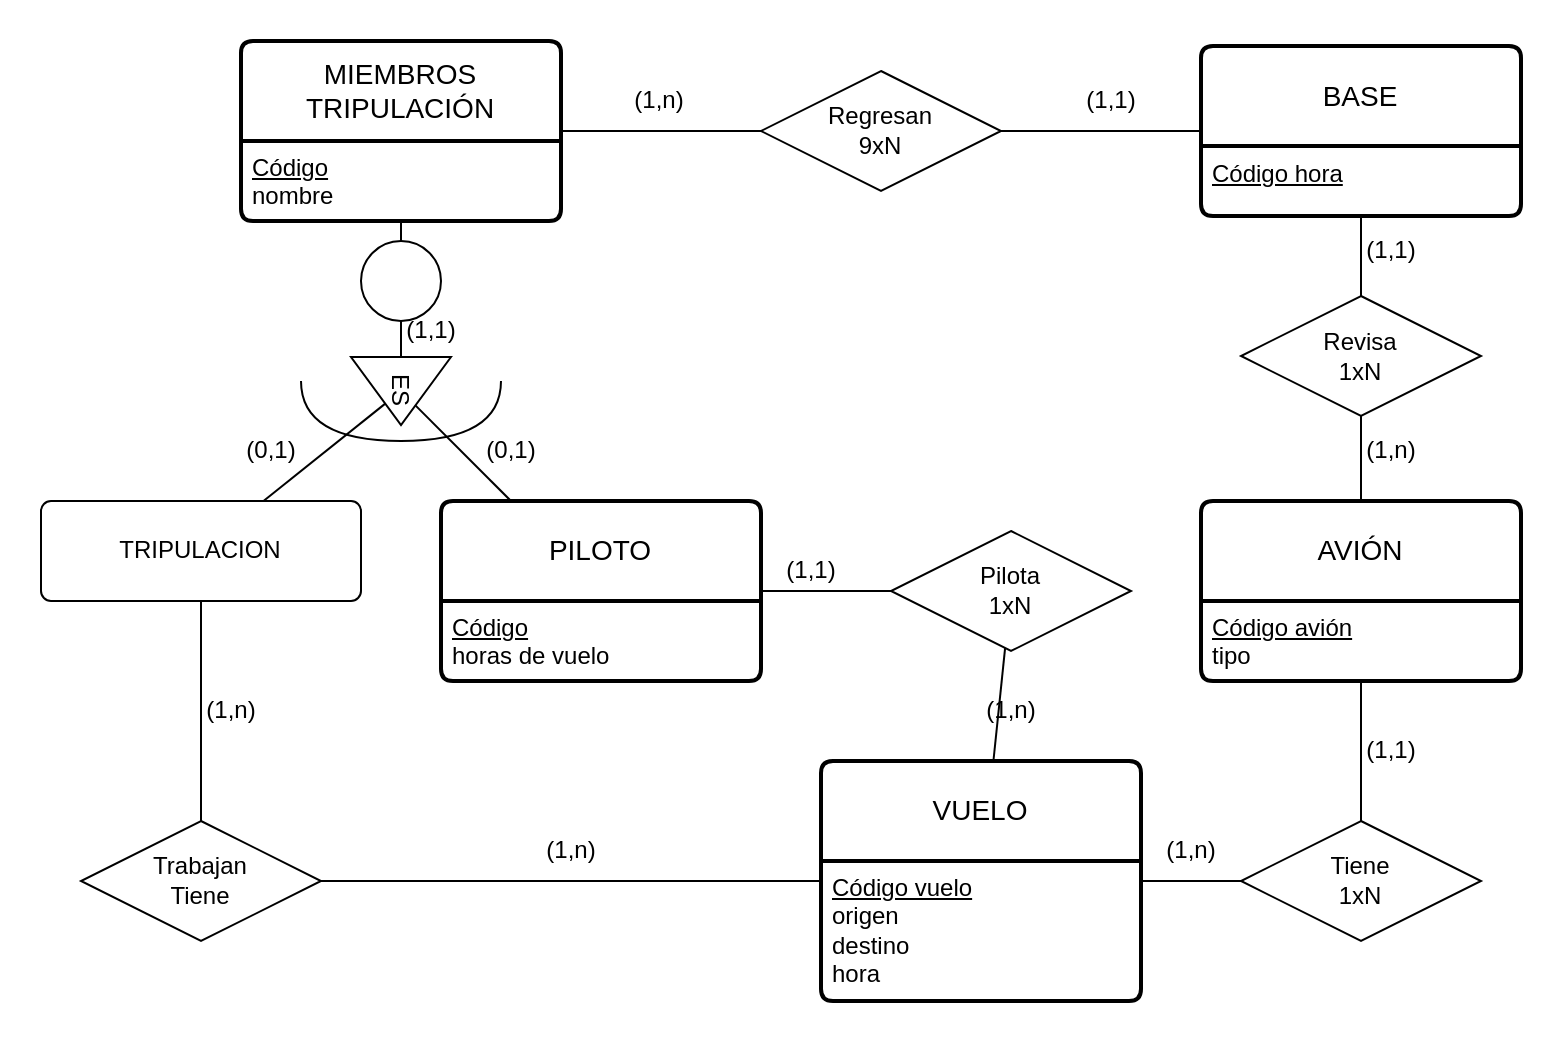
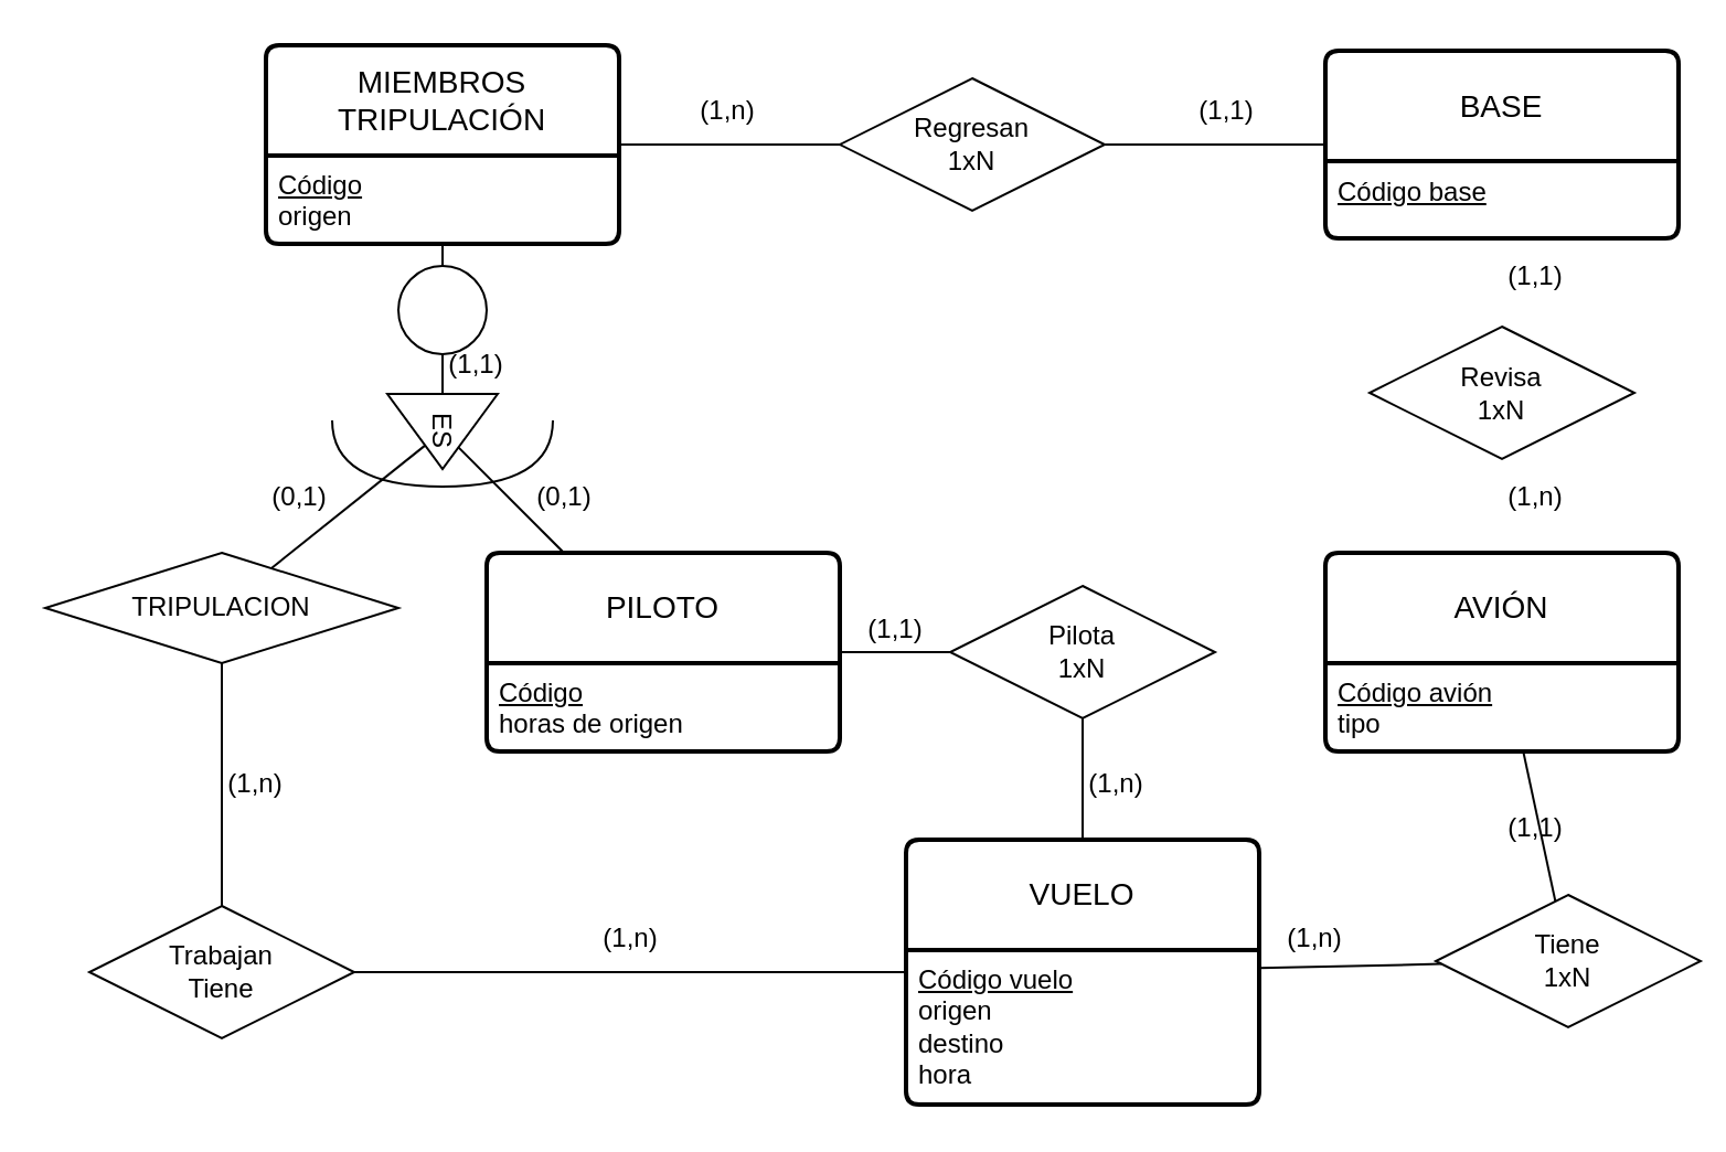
  <mxCell id="0" />
  <mxCell id="1" parent="0" />
  <mxCell id="2" value="MIEMBROS TRIPULACIÓN" style="swimlane;childLayout=stackLayout;horizontal=1;startSize=50;horizontalStack=0;rounded=1;fontSize=14;fontStyle=0;strokeWidth=2;resizeParent=0;resizeLast=1;shadow=0;dashed=0;align=center;arcSize=4;whiteSpace=wrap;html=1;" vertex="1" parent="1"><mxGeometry x="120" y="20" width="160" height="90" as="geometry" /></mxCell>
- <mxCell id="3" value="&lt;u&gt;Código&lt;/u&gt;&lt;br&gt;nombre&lt;br&gt;" style="align=left;strokeColor=none;fillColor=none;spacingLeft=4;fontSize=12;verticalAlign=top;resizable=0;rotatable=0;part=1;html=1;" vertex="1" parent="2"><mxGeometry y="50" width="160" height="40" as="geometry" /></mxCell>
+ <mxCell id="3" value="&lt;u&gt;Código&lt;/u&gt;&lt;br&gt;origen&lt;br&gt;" style="align=left;strokeColor=none;fillColor=none;spacingLeft=4;fontSize=12;verticalAlign=top;resizable=0;rotatable=0;part=1;html=1;" vertex="1" parent="2"><mxGeometry y="50" width="160" height="40" as="geometry" /></mxCell>
  <mxCell id="4" value="PILOTO" style="swimlane;childLayout=stackLayout;horizontal=1;startSize=50;horizontalStack=0;rounded=1;fontSize=14;fontStyle=0;strokeWidth=2;resizeParent=0;resizeLast=1;shadow=0;dashed=0;align=center;arcSize=4;whiteSpace=wrap;html=1;" vertex="1" parent="1"><mxGeometry x="220" y="250" width="160" height="90" as="geometry" /></mxCell>
- <mxCell id="5" value="&lt;u&gt;Código&lt;/u&gt;&lt;br&gt;horas de vuelo" style="align=left;strokeColor=none;fillColor=none;spacingLeft=4;fontSize=12;verticalAlign=top;resizable=0;rotatable=0;part=1;html=1;" vertex="1" parent="4"><mxGeometry y="50" width="160" height="40" as="geometry" /></mxCell>
+ <mxCell id="5" value="&lt;u&gt;Código&lt;/u&gt;&lt;br&gt;horas de origen" style="align=left;strokeColor=none;fillColor=none;spacingLeft=4;fontSize=12;verticalAlign=top;resizable=0;rotatable=0;part=1;html=1;" vertex="1" parent="4"><mxGeometry y="50" width="160" height="40" as="geometry" /></mxCell>
  <mxCell id="6" value="" style="endArrow=none;html=1;rounded=0;" edge="1" parent="1" source="8" target="4"><mxGeometry relative="1" as="geometry"><mxPoint x="126" y="110" as="sourcePoint" /><mxPoint x="200" y="250" as="targetPoint" /></mxGeometry></mxCell>
  <mxCell id="7" value="" style="endArrow=none;html=1;rounded=0;" edge="1" parent="1" source="32" target="8"><mxGeometry relative="1" as="geometry"><mxPoint x="200" y="140" as="sourcePoint" /><mxPoint x="200" y="250" as="targetPoint" /></mxGeometry></mxCell>
  <mxCell id="8" value="ES" style="triangle;whiteSpace=wrap;html=1;rotation=90;" vertex="1" parent="1"><mxGeometry x="183" y="170" width="34" height="50" as="geometry" /></mxCell>
  <mxCell id="9" value="(0,1)" style="text;html=1;align=center;verticalAlign=middle;resizable=0;points=[];autosize=1;strokeColor=none;fillColor=none;" vertex="1" parent="1"><mxGeometry x="230" y="210" width="50" height="30" as="geometry" /></mxCell>
  <mxCell id="10" value="(1,1)" style="text;html=1;align=center;verticalAlign=middle;resizable=0;points=[];autosize=1;strokeColor=none;fillColor=none;" vertex="1" parent="1"><mxGeometry x="190" y="150" width="50" height="30" as="geometry" /></mxCell>
  <mxCell id="11" value="" style="endArrow=none;html=1;rounded=0;" edge="1" parent="1" source="13" target="18"><mxGeometry relative="1" as="geometry"><mxPoint x="230" y="205" as="sourcePoint" /><mxPoint x="550" y="65" as="targetPoint" /></mxGeometry></mxCell>
  <mxCell id="12" value="" style="endArrow=none;html=1;rounded=0;" edge="1" parent="1" source="2" target="13"><mxGeometry relative="1" as="geometry"><mxPoint x="330" y="65" as="sourcePoint" /><mxPoint x="550" y="69" as="targetPoint" /></mxGeometry></mxCell>
- <mxCell id="13" value="Regresan&lt;br&gt;9xN" style="shape=rhombus;perimeter=rhombusPerimeter;whiteSpace=wrap;html=1;align=center;" vertex="1" parent="1"><mxGeometry x="380" y="35" width="120" height="60" as="geometry" /></mxCell>
+ <mxCell id="13" value="Regresan&lt;br&gt;1xN" style="shape=rhombus;perimeter=rhombusPerimeter;whiteSpace=wrap;html=1;align=center;" vertex="1" parent="1"><mxGeometry x="380" y="35" width="120" height="60" as="geometry" /></mxCell>
  <mxCell id="14" value="VUELO" style="swimlane;childLayout=stackLayout;horizontal=1;startSize=50;horizontalStack=0;rounded=1;fontSize=14;fontStyle=0;strokeWidth=2;resizeParent=0;resizeLast=1;shadow=0;dashed=0;align=center;arcSize=4;whiteSpace=wrap;html=1;" vertex="1" parent="1"><mxGeometry x="410" y="380" width="160" height="120" as="geometry" /></mxCell>
  <mxCell id="15" value="&lt;u&gt;Código vuelo&lt;/u&gt;&lt;br&gt;origen&lt;br&gt;destino&lt;br&gt;hora" style="align=left;strokeColor=none;fillColor=none;spacingLeft=4;fontSize=12;verticalAlign=top;resizable=0;rotatable=0;part=1;html=1;" vertex="1" parent="14"><mxGeometry y="50" width="160" height="70" as="geometry" /></mxCell>
  <mxCell id="16" value="AVIÓN" style="swimlane;childLayout=stackLayout;horizontal=1;startSize=50;horizontalStack=0;rounded=1;fontSize=14;fontStyle=0;strokeWidth=2;resizeParent=0;resizeLast=1;shadow=0;dashed=0;align=center;arcSize=4;whiteSpace=wrap;html=1;" vertex="1" parent="1"><mxGeometry x="600" y="250" width="160" height="90" as="geometry" /></mxCell>
  <mxCell id="17" value="&lt;u&gt;Código avión&lt;/u&gt;&lt;br&gt;tipo" style="align=left;strokeColor=none;fillColor=none;spacingLeft=4;fontSize=12;verticalAlign=top;resizable=0;rotatable=0;part=1;html=1;" vertex="1" parent="16"><mxGeometry y="50" width="160" height="40" as="geometry" /></mxCell>
  <mxCell id="18" value="BASE" style="swimlane;childLayout=stackLayout;horizontal=1;startSize=50;horizontalStack=0;rounded=1;fontSize=14;fontStyle=0;strokeWidth=2;resizeParent=0;resizeLast=1;shadow=0;dashed=0;align=center;arcSize=4;whiteSpace=wrap;html=1;" vertex="1" parent="1"><mxGeometry x="600" y="22.5" width="160" height="85" as="geometry" /></mxCell>
- <mxCell id="19" value="&lt;u&gt;Código hora&lt;/u&gt;" style="align=left;strokeColor=none;fillColor=none;spacingLeft=4;fontSize=12;verticalAlign=top;resizable=0;rotatable=0;part=1;html=1;" vertex="1" parent="18"><mxGeometry y="50" width="160" height="35" as="geometry" /></mxCell>
+ <mxCell id="19" value="&lt;u&gt;Código base&lt;/u&gt;" style="align=left;strokeColor=none;fillColor=none;spacingLeft=4;fontSize=12;verticalAlign=top;resizable=0;rotatable=0;part=1;html=1;" vertex="1" parent="18"><mxGeometry y="50" width="160" height="35" as="geometry" /></mxCell>
  <mxCell id="20" value="(1,n)" style="text;html=1;align=center;verticalAlign=middle;resizable=0;points=[];autosize=1;strokeColor=none;fillColor=none;" vertex="1" parent="1"><mxGeometry x="303.5" y="35" width="50" height="30" as="geometry" /></mxCell>
  <mxCell id="21" value="(1,1)" style="text;html=1;align=center;verticalAlign=middle;resizable=0;points=[];autosize=1;strokeColor=none;fillColor=none;" vertex="1" parent="1"><mxGeometry x="530" y="35" width="50" height="30" as="geometry" /></mxCell>
- <mxCell id="22" value="" style="endArrow=none;html=1;rounded=0;" edge="1" parent="1" source="24" target="16"><mxGeometry relative="1" as="geometry"><mxPoint x="300" y="332.5" as="sourcePoint" /><mxPoint x="680" y="232.5" as="targetPoint" /></mxGeometry></mxCell>
- <mxCell id="23" value="" style="endArrow=none;html=1;rounded=0;" edge="1" parent="1" source="18" target="24"><mxGeometry relative="1" as="geometry"><mxPoint x="680" y="120" as="sourcePoint" /><mxPoint x="680" y="232.5" as="targetPoint" /></mxGeometry></mxCell>
  <mxCell id="24" value="Revisa&lt;br&gt;1xN" style="shape=rhombus;perimeter=rhombusPerimeter;whiteSpace=wrap;html=1;align=center;" vertex="1" parent="1"><mxGeometry x="620" y="147.5" width="120" height="60" as="geometry" /></mxCell>
  <mxCell id="25" value="(1,n)" style="text;html=1;align=center;verticalAlign=middle;resizable=0;points=[];autosize=1;strokeColor=none;fillColor=none;" vertex="1" parent="1"><mxGeometry x="670" y="210" width="50" height="30" as="geometry" /></mxCell>
  <mxCell id="26" value="(1,1)" style="text;html=1;align=center;verticalAlign=middle;resizable=0;points=[];autosize=1;strokeColor=none;fillColor=none;" vertex="1" parent="1"><mxGeometry x="670" y="110" width="50" height="30" as="geometry" /></mxCell>
  <mxCell id="27" value="Trabajan&lt;br&gt;Tiene" style="shape=rhombus;perimeter=rhombusPerimeter;whiteSpace=wrap;html=1;align=center;" vertex="1" parent="1"><mxGeometry x="40" y="410" width="120" height="60" as="geometry" /></mxCell>
  <mxCell id="28" value="(0,1)" style="text;html=1;align=center;verticalAlign=middle;resizable=0;points=[];autosize=1;strokeColor=none;fillColor=none;" vertex="1" parent="1"><mxGeometry x="110" y="210" width="50" height="30" as="geometry" /></mxCell>
  <mxCell id="29" value="" style="endArrow=none;html=1;rounded=0;" edge="1" parent="1" source="8" target="30"><mxGeometry relative="1" as="geometry"><mxPoint x="217" y="212" as="sourcePoint" /><mxPoint x="145" y="250" as="targetPoint" /></mxGeometry></mxCell>
- <mxCell id="30" value="TRIPULACION" style="rounded=1;arcSize=10;whiteSpace=wrap;html=1;align=center;" vertex="1" parent="1"><mxGeometry x="20" y="250" width="160" height="50" as="geometry" /></mxCell>
+ <mxCell id="30" value="TRIPULACION" style="rhombus;arcSize=10;whiteSpace=wrap;html=1;align=center;" vertex="1" parent="1"><mxGeometry x="20" y="250" width="160" height="50" as="geometry" /></mxCell>
  <mxCell id="31" value="" style="endArrow=none;html=1;rounded=0;" edge="1" parent="1" source="2" target="32"><mxGeometry relative="1" as="geometry"><mxPoint x="200" y="110" as="sourcePoint" /><mxPoint x="200" y="178" as="targetPoint" /></mxGeometry></mxCell>
  <mxCell id="32" value="" style="ellipse;whiteSpace=wrap;html=1;aspect=fixed;" vertex="1" parent="1"><mxGeometry x="180" y="120" width="40" height="40" as="geometry" /></mxCell>
  <mxCell id="33" value="" style="shape=requiredInterface;html=1;verticalLabelPosition=bottom;sketch=0;rotation=90;" vertex="1" parent="1"><mxGeometry x="185" y="155" width="30" height="100" as="geometry" /></mxCell>
  <mxCell id="34" value="" style="endArrow=none;html=1;rounded=0;" edge="1" parent="1" source="30" target="27"><mxGeometry relative="1" as="geometry"><mxPoint x="250" y="420" as="sourcePoint" /><mxPoint x="410" y="420" as="targetPoint" /></mxGeometry></mxCell>
  <mxCell id="35" value="" style="endArrow=none;html=1;rounded=0;" edge="1" parent="1" source="40" target="4"><mxGeometry relative="1" as="geometry"><mxPoint x="125" y="310" as="sourcePoint" /><mxPoint x="196" y="427" as="targetPoint" /></mxGeometry></mxCell>
  <mxCell id="36" value="" style="endArrow=none;html=1;rounded=0;" edge="1" parent="1" source="27" target="14"><mxGeometry relative="1" as="geometry"><mxPoint x="225" y="428" as="sourcePoint" /><mxPoint x="279" y="350" as="targetPoint" /></mxGeometry></mxCell>
  <mxCell id="37" value="(1,n)" style="text;html=1;align=center;verticalAlign=middle;resizable=0;points=[];autosize=1;strokeColor=none;fillColor=none;" vertex="1" parent="1"><mxGeometry x="90" y="340" width="50" height="30" as="geometry" /></mxCell>
  <mxCell id="38" value="(1,1)" style="text;html=1;align=center;verticalAlign=middle;resizable=0;points=[];autosize=1;strokeColor=none;fillColor=none;" vertex="1" parent="1"><mxGeometry x="380" y="270" width="50" height="30" as="geometry" /></mxCell>
  <mxCell id="39" value="(1,n)" style="text;html=1;align=center;verticalAlign=middle;resizable=0;points=[];autosize=1;strokeColor=none;fillColor=none;" vertex="1" parent="1"><mxGeometry x="260" y="410" width="50" height="30" as="geometry" /></mxCell>
- <mxCell id="40" value="Pilota&lt;br&gt;1xN" style="shape=rhombus;perimeter=rhombusPerimeter;whiteSpace=wrap;html=1;align=center;" vertex="1" parent="1"><mxGeometry x="445" y="265" width="120" height="60" as="geometry" /></mxCell>
+ <mxCell id="40" value="Pilota&lt;br&gt;1xN" style="shape=rhombus;perimeter=rhombusPerimeter;whiteSpace=wrap;html=1;align=center;" vertex="1" parent="1"><mxGeometry x="430" y="265" width="120" height="60" as="geometry" /></mxCell>
  <mxCell id="41" value="" style="endArrow=none;html=1;rounded=0;" edge="1" parent="1" source="40" target="14"><mxGeometry relative="1" as="geometry"><mxPoint x="280" y="410" as="sourcePoint" /><mxPoint x="440" y="410" as="targetPoint" /></mxGeometry></mxCell>
  <mxCell id="42" value="(1,n)" style="text;html=1;align=center;verticalAlign=middle;resizable=0;points=[];autosize=1;strokeColor=none;fillColor=none;" vertex="1" parent="1"><mxGeometry x="480" y="340" width="50" height="30" as="geometry" /></mxCell>
- <mxCell id="43" value="Tiene&lt;br&gt;1xN" style="shape=rhombus;perimeter=rhombusPerimeter;whiteSpace=wrap;html=1;align=center;" vertex="1" parent="1"><mxGeometry x="620" y="410" width="120" height="60" as="geometry" /></mxCell>
+ <mxCell id="43" value="Tiene&lt;br&gt;1xN" style="shape=rhombus;perimeter=rhombusPerimeter;whiteSpace=wrap;html=1;align=center;" vertex="1" parent="1"><mxGeometry x="650" y="405" width="120" height="60" as="geometry" /></mxCell>
  <mxCell id="44" value="(1,1)" style="text;html=1;align=center;verticalAlign=middle;resizable=0;points=[];autosize=1;strokeColor=none;fillColor=none;" vertex="1" parent="1"><mxGeometry x="670" y="360" width="50" height="30" as="geometry" /></mxCell>
  <mxCell id="45" value="(1,n)" style="text;html=1;align=center;verticalAlign=middle;resizable=0;points=[];autosize=1;strokeColor=none;fillColor=none;" vertex="1" parent="1"><mxGeometry x="570" y="410" width="50" height="30" as="geometry" /></mxCell>
  <mxCell id="46" value="" style="endArrow=none;html=1;rounded=0;" edge="1" parent="1" source="43" target="14"><mxGeometry relative="1" as="geometry"><mxPoint x="280" y="410" as="sourcePoint" /><mxPoint x="440" y="410" as="targetPoint" /></mxGeometry></mxCell>
  <mxCell id="47" value="" style="endArrow=none;html=1;rounded=0;" edge="1" parent="1" source="43" target="16"><mxGeometry relative="1" as="geometry"><mxPoint x="630" y="450" as="sourcePoint" /><mxPoint x="580" y="450" as="targetPoint" /></mxGeometry></mxCell>
